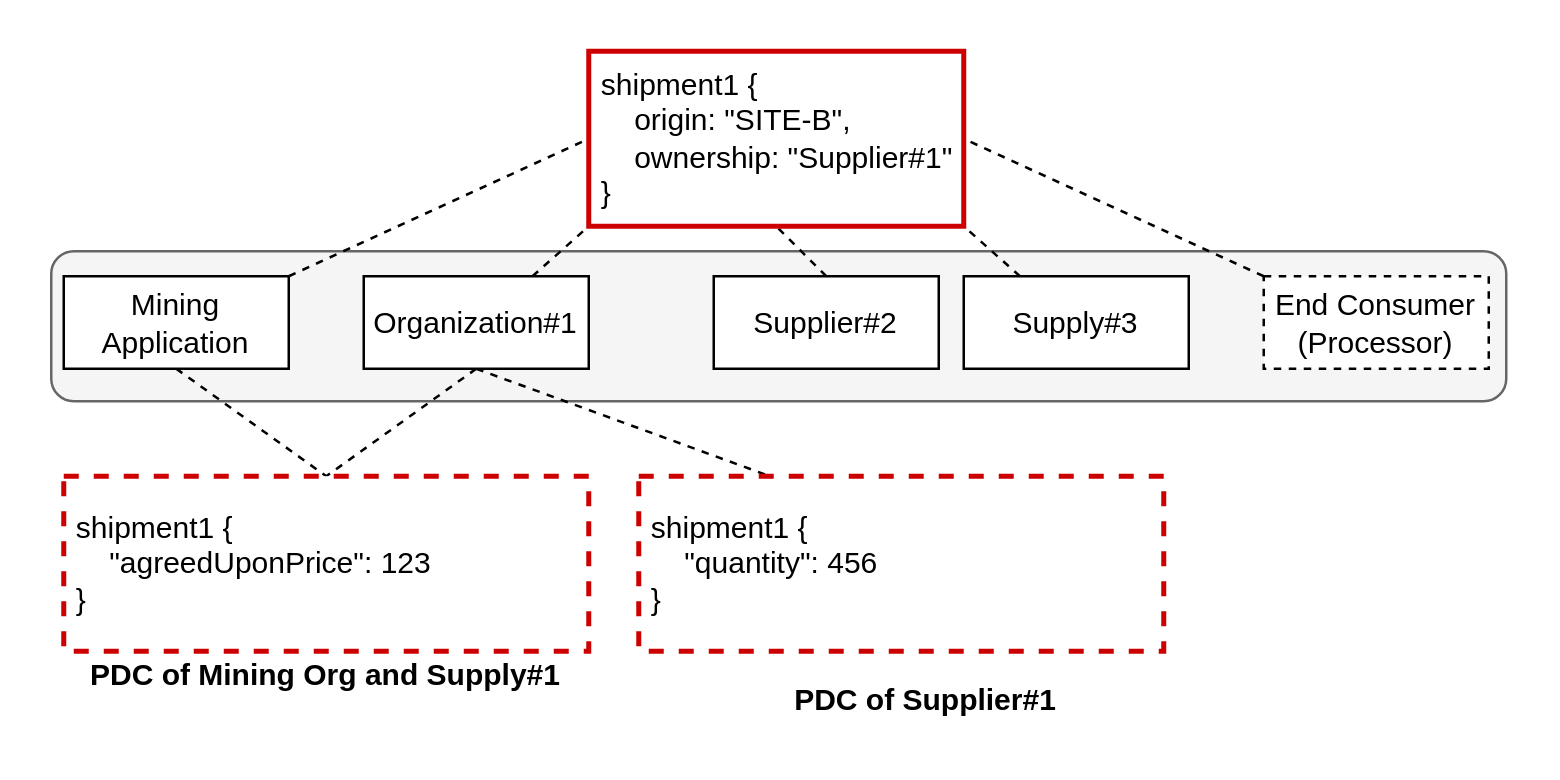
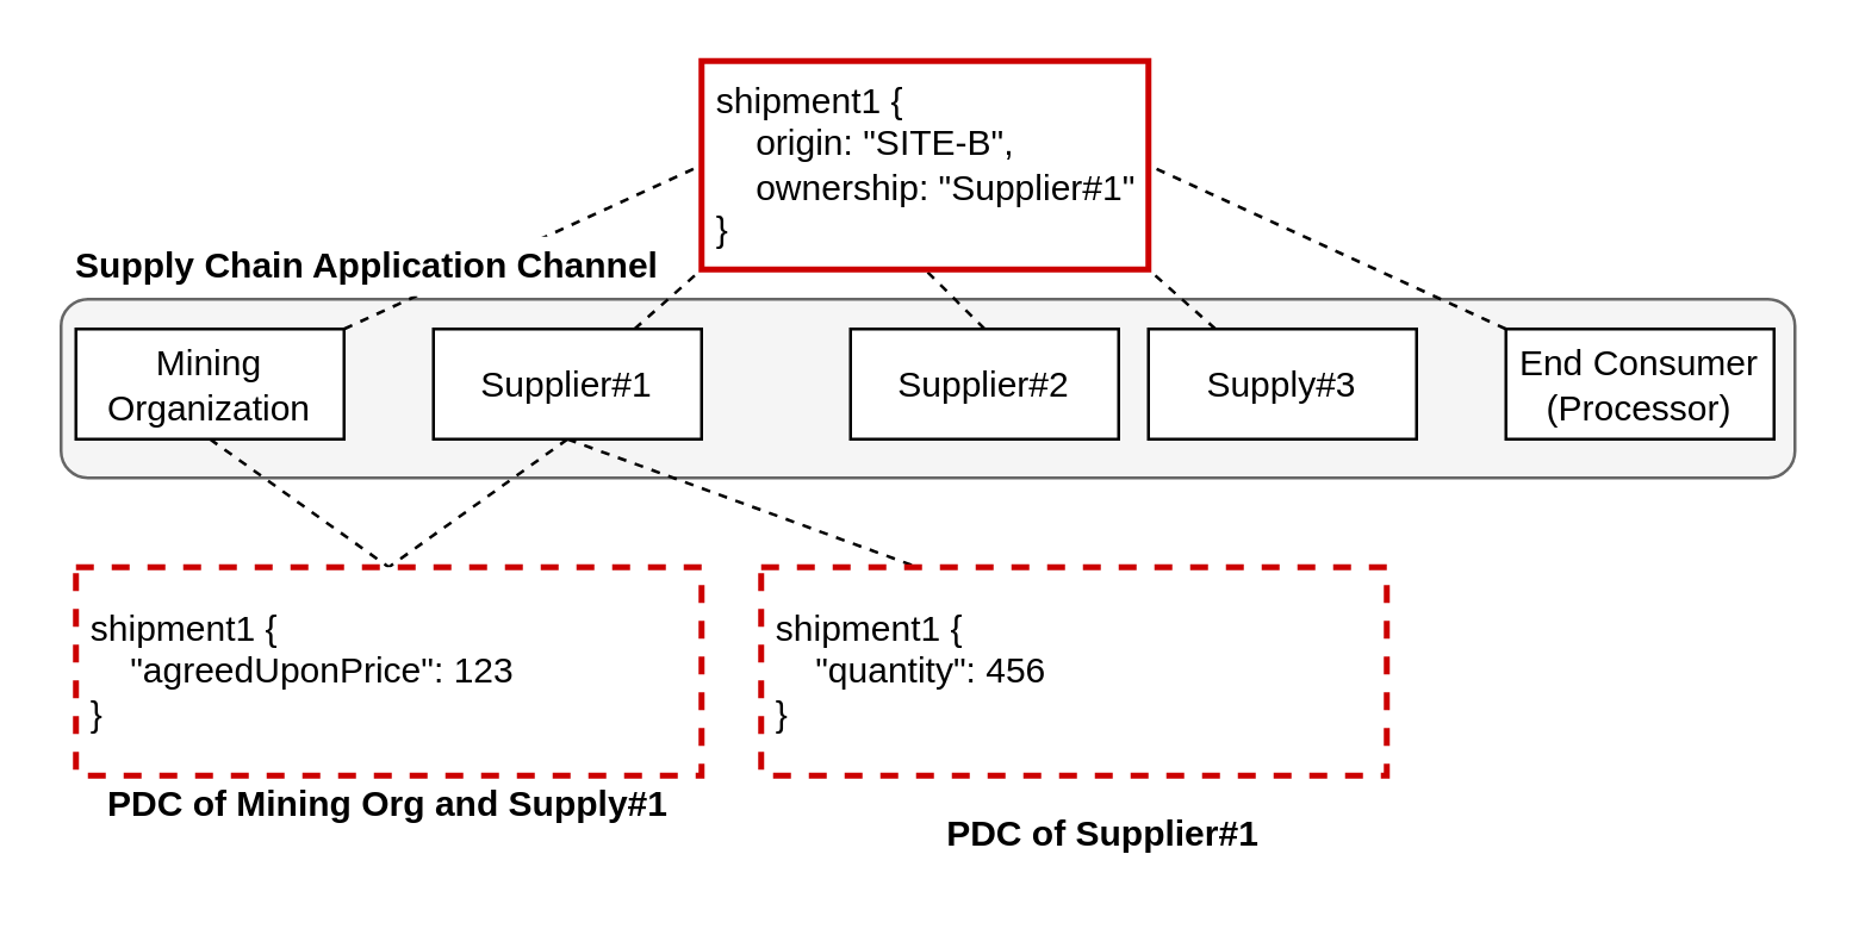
  <mxCell id="0" />
  <mxCell id="1" parent="0" />
  <mxCell id="2" value="" style="rounded=1;whiteSpace=wrap;html=1;labelBackgroundColor=none;align=center;fillColor=#f5f5f5;strokeColor=#666666;fontColor=#333333;" vertex="1" parent="1"><mxGeometry x="20" y="100" width="582" height="60" as="geometry" /></mxCell>
  <mxCell id="3" style="rounded=0;orthogonalLoop=1;jettySize=auto;html=1;exitX=1;exitY=0;exitDx=0;exitDy=0;entryX=0;entryY=0.5;entryDx=0;entryDy=0;endArrow=none;endFill=0;dashed=1;" edge="1" parent="1" source="5" target="16"><mxGeometry relative="1" as="geometry" /></mxCell>
  <mxCell id="4" style="edgeStyle=none;rounded=0;orthogonalLoop=1;jettySize=auto;html=1;exitX=0.5;exitY=1;exitDx=0;exitDy=0;entryX=0.5;entryY=0;entryDx=0;entryDy=0;dashed=1;endArrow=none;endFill=0;" edge="1" parent="1" source="5" target="17"><mxGeometry relative="1" as="geometry" /></mxCell>
- <mxCell id="5" value="Mining Application" style="rounded=0;whiteSpace=wrap;html=1;" vertex="1" parent="1"><mxGeometry x="25" y="110" width="90" height="37" as="geometry" /></mxCell>
+ <mxCell id="5" value="Mining Organization" style="rounded=0;whiteSpace=wrap;html=1;" vertex="1" parent="1"><mxGeometry x="25" y="110" width="90" height="37" as="geometry" /></mxCell>
  <mxCell id="6" style="edgeStyle=none;rounded=0;orthogonalLoop=1;jettySize=auto;html=1;exitX=0.75;exitY=0;exitDx=0;exitDy=0;entryX=0;entryY=1;entryDx=0;entryDy=0;dashed=1;endArrow=none;endFill=0;" edge="1" parent="1" source="9" target="16"><mxGeometry relative="1" as="geometry" /></mxCell>
  <mxCell id="7" style="edgeStyle=none;rounded=0;orthogonalLoop=1;jettySize=auto;html=1;exitX=0.5;exitY=1;exitDx=0;exitDy=0;entryX=0.5;entryY=0;entryDx=0;entryDy=0;dashed=1;endArrow=none;endFill=0;" edge="1" parent="1" source="9" target="17"><mxGeometry relative="1" as="geometry" /></mxCell>
  <mxCell id="8" style="edgeStyle=none;rounded=0;orthogonalLoop=1;jettySize=auto;html=1;exitX=0.5;exitY=1;exitDx=0;exitDy=0;entryX=0.25;entryY=0;entryDx=0;entryDy=0;dashed=1;endArrow=none;endFill=0;" edge="1" parent="1" source="9" target="19"><mxGeometry relative="1" as="geometry" /></mxCell>
- <mxCell id="9" value="Organization#1" style="rounded=0;whiteSpace=wrap;html=1;" vertex="1" parent="1"><mxGeometry x="145" y="110" width="90" height="37" as="geometry" /></mxCell>
+ <mxCell id="9" value="Supplier#1" style="rounded=0;whiteSpace=wrap;html=1;" vertex="1" parent="1"><mxGeometry x="145" y="110" width="90" height="37" as="geometry" /></mxCell>
  <mxCell id="10" style="edgeStyle=none;rounded=0;orthogonalLoop=1;jettySize=auto;html=1;exitX=0.5;exitY=0;exitDx=0;exitDy=0;entryX=0.5;entryY=1;entryDx=0;entryDy=0;dashed=1;endArrow=none;endFill=0;" edge="1" parent="1" source="11" target="16"><mxGeometry relative="1" as="geometry" /></mxCell>
  <mxCell id="11" value="Supplier#2" style="rounded=0;whiteSpace=wrap;html=1;" vertex="1" parent="1"><mxGeometry x="285" y="110" width="90" height="37" as="geometry" /></mxCell>
  <mxCell id="12" style="edgeStyle=none;rounded=0;orthogonalLoop=1;jettySize=auto;html=1;exitX=0.25;exitY=0;exitDx=0;exitDy=0;entryX=1;entryY=1;entryDx=0;entryDy=0;dashed=1;endArrow=none;endFill=0;" edge="1" parent="1" source="13" target="16"><mxGeometry relative="1" as="geometry" /></mxCell>
  <mxCell id="13" value="Supply#3" style="rounded=0;whiteSpace=wrap;html=1;" vertex="1" parent="1"><mxGeometry x="385" y="110" width="90" height="37" as="geometry" /></mxCell>
  <mxCell id="14" style="edgeStyle=none;rounded=0;orthogonalLoop=1;jettySize=auto;html=1;exitX=0;exitY=0;exitDx=0;exitDy=0;entryX=1;entryY=0.5;entryDx=0;entryDy=0;dashed=1;endArrow=none;endFill=0;" edge="1" parent="1" source="15" target="16"><mxGeometry relative="1" as="geometry" /></mxCell>
- <mxCell id="15" value="End Consumer (Processor)" style="rounded=0;whiteSpace=wrap;html=1;dashed=1;" vertex="1" parent="1"><mxGeometry x="505" y="110" width="90" height="37" as="geometry" /></mxCell>
+ <mxCell id="15" value="End Consumer (Processor)" style="rounded=0;whiteSpace=wrap;html=1;" vertex="1" parent="1"><mxGeometry x="505" y="110" width="90" height="37" as="geometry" /></mxCell>
  <mxCell id="16" value="&amp;nbsp;shipment1 {&lt;br&gt;&amp;nbsp; &amp;nbsp; &amp;nbsp;origin: &quot;SITE-B&quot;,&lt;br&gt;&amp;nbsp; &amp;nbsp; &amp;nbsp;ownership: &quot;Supplier#1&quot;&lt;br&gt;&lt;div&gt;&lt;span&gt;&amp;nbsp;}&lt;/span&gt;&lt;/div&gt;" style="rounded=0;whiteSpace=wrap;html=1;labelBackgroundColor=none;align=left;strokeColor=#CC0000;strokeWidth=2;" vertex="1" parent="1"><mxGeometry x="235" y="20" width="150" height="70" as="geometry" /></mxCell>
  <mxCell id="17" value="&amp;nbsp;shipment1 {&lt;br&gt;&lt;span&gt;&amp;nbsp; &amp;nbsp; &amp;nbsp;&quot;agreedUponPrice&quot;: 123&lt;br&gt;&amp;nbsp;}&lt;br&gt;&lt;/span&gt;" style="rounded=0;whiteSpace=wrap;html=1;labelBackgroundColor=none;align=left;strokeColor=#CC0000;strokeWidth=2;dashed=1;" vertex="1" parent="1"><mxGeometry x="25" y="190" width="210" height="70" as="geometry" /></mxCell>
  <mxCell id="18" value="&lt;b&gt;PDC of Mining Org and Supply#1&lt;/b&gt;" style="text;html=1;strokeColor=none;fillColor=none;align=center;verticalAlign=middle;whiteSpace=wrap;rounded=0;labelBackgroundColor=none;" vertex="1" parent="1"><mxGeometry x="25" y="260" width="210" height="20" as="geometry" /></mxCell>
  <mxCell id="19" value="&amp;nbsp;shipment1 {&lt;br&gt;&lt;span&gt;&amp;nbsp; &amp;nbsp; &amp;nbsp;&quot;quantity&quot;: 456&lt;br&gt;&amp;nbsp;}&lt;br&gt;&lt;/span&gt;" style="rounded=0;whiteSpace=wrap;html=1;labelBackgroundColor=none;align=left;strokeColor=#CC0000;strokeWidth=2;dashed=1;" vertex="1" parent="1"><mxGeometry x="255" y="190" width="210" height="70" as="geometry" /></mxCell>
  <mxCell id="20" value="&lt;b&gt;PDC of Supplier#1&lt;/b&gt;" style="text;html=1;strokeColor=none;fillColor=none;align=center;verticalAlign=middle;whiteSpace=wrap;rounded=0;labelBackgroundColor=none;" vertex="1" parent="1"><mxGeometry x="265" y="270" width="210" height="20" as="geometry" /></mxCell>
+ <mxCell id="21" value="Supply Chain Application Channel" style="text;html=1;strokeColor=none;align=center;verticalAlign=middle;whiteSpace=wrap;rounded=0;labelBackgroundColor=none;fillColor=#ffffff;fontStyle=1" vertex="1" parent="1"><mxGeometry x="22" y="79" width="202" height="20" as="geometry" /></mxCell>
